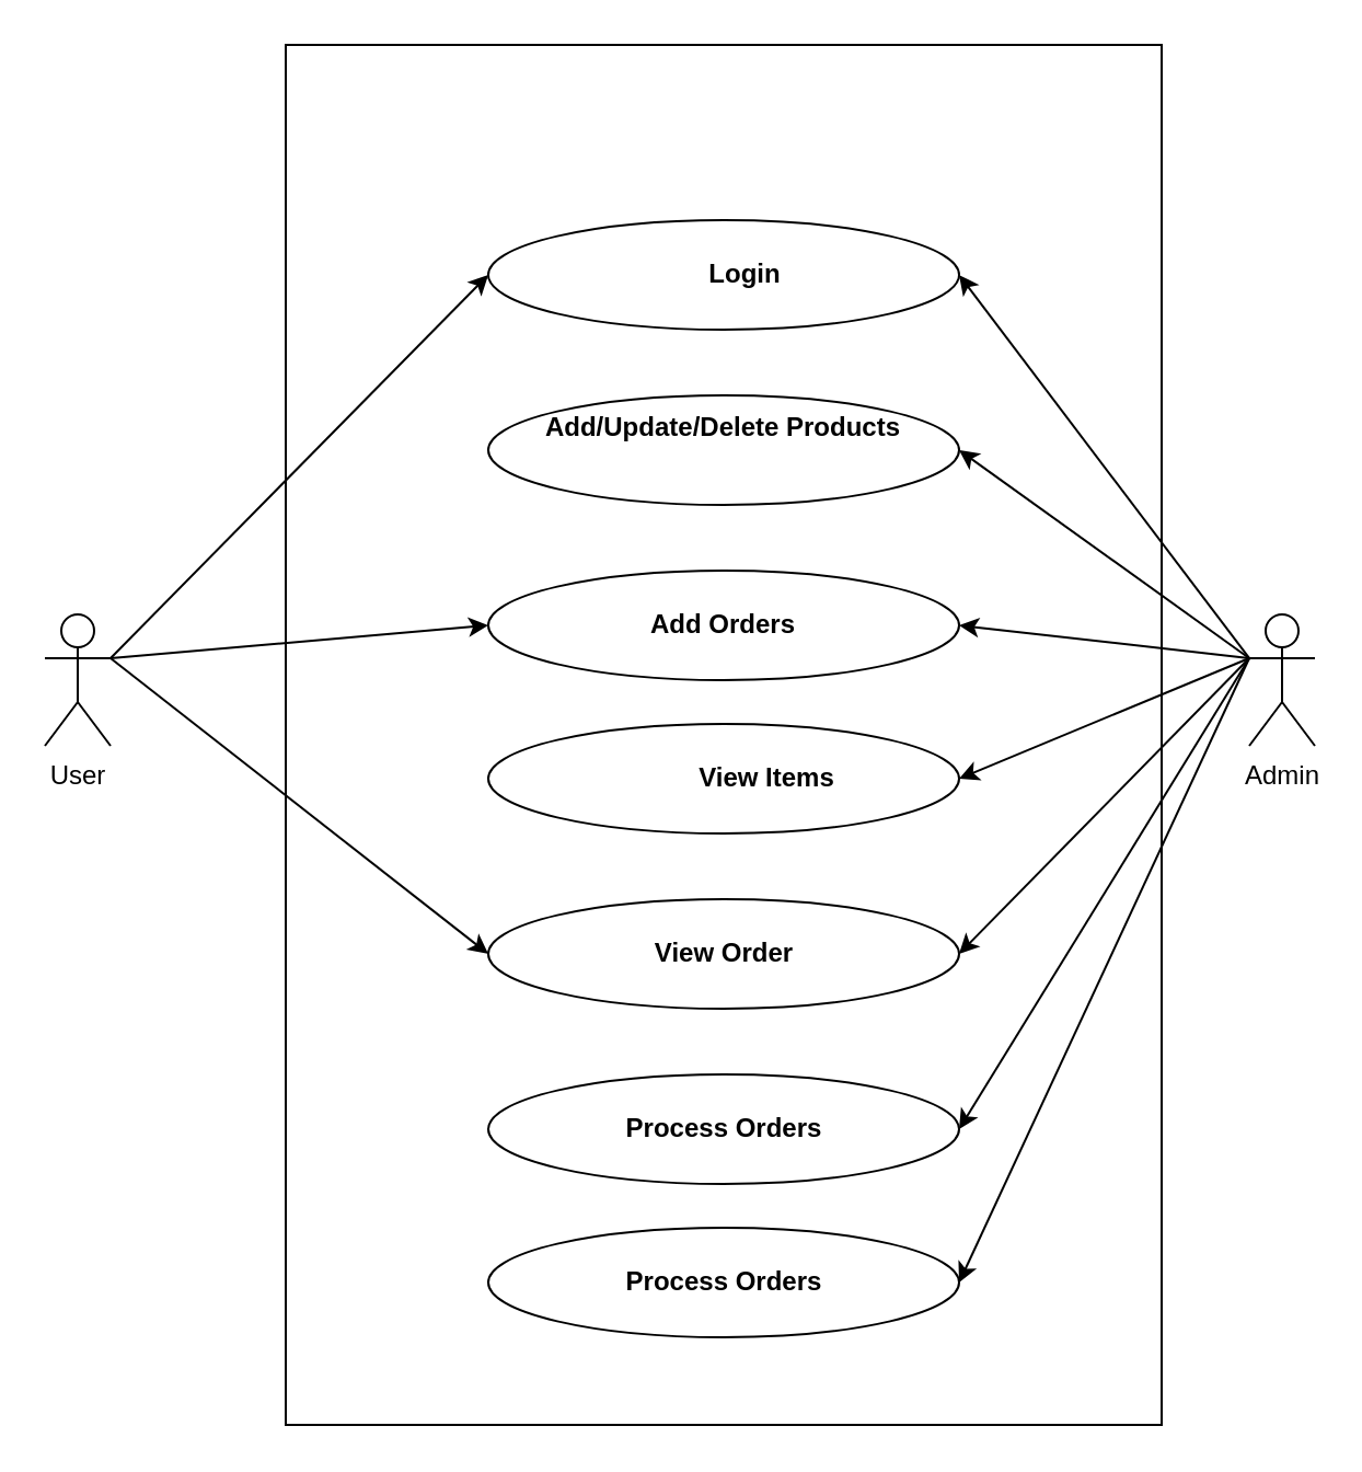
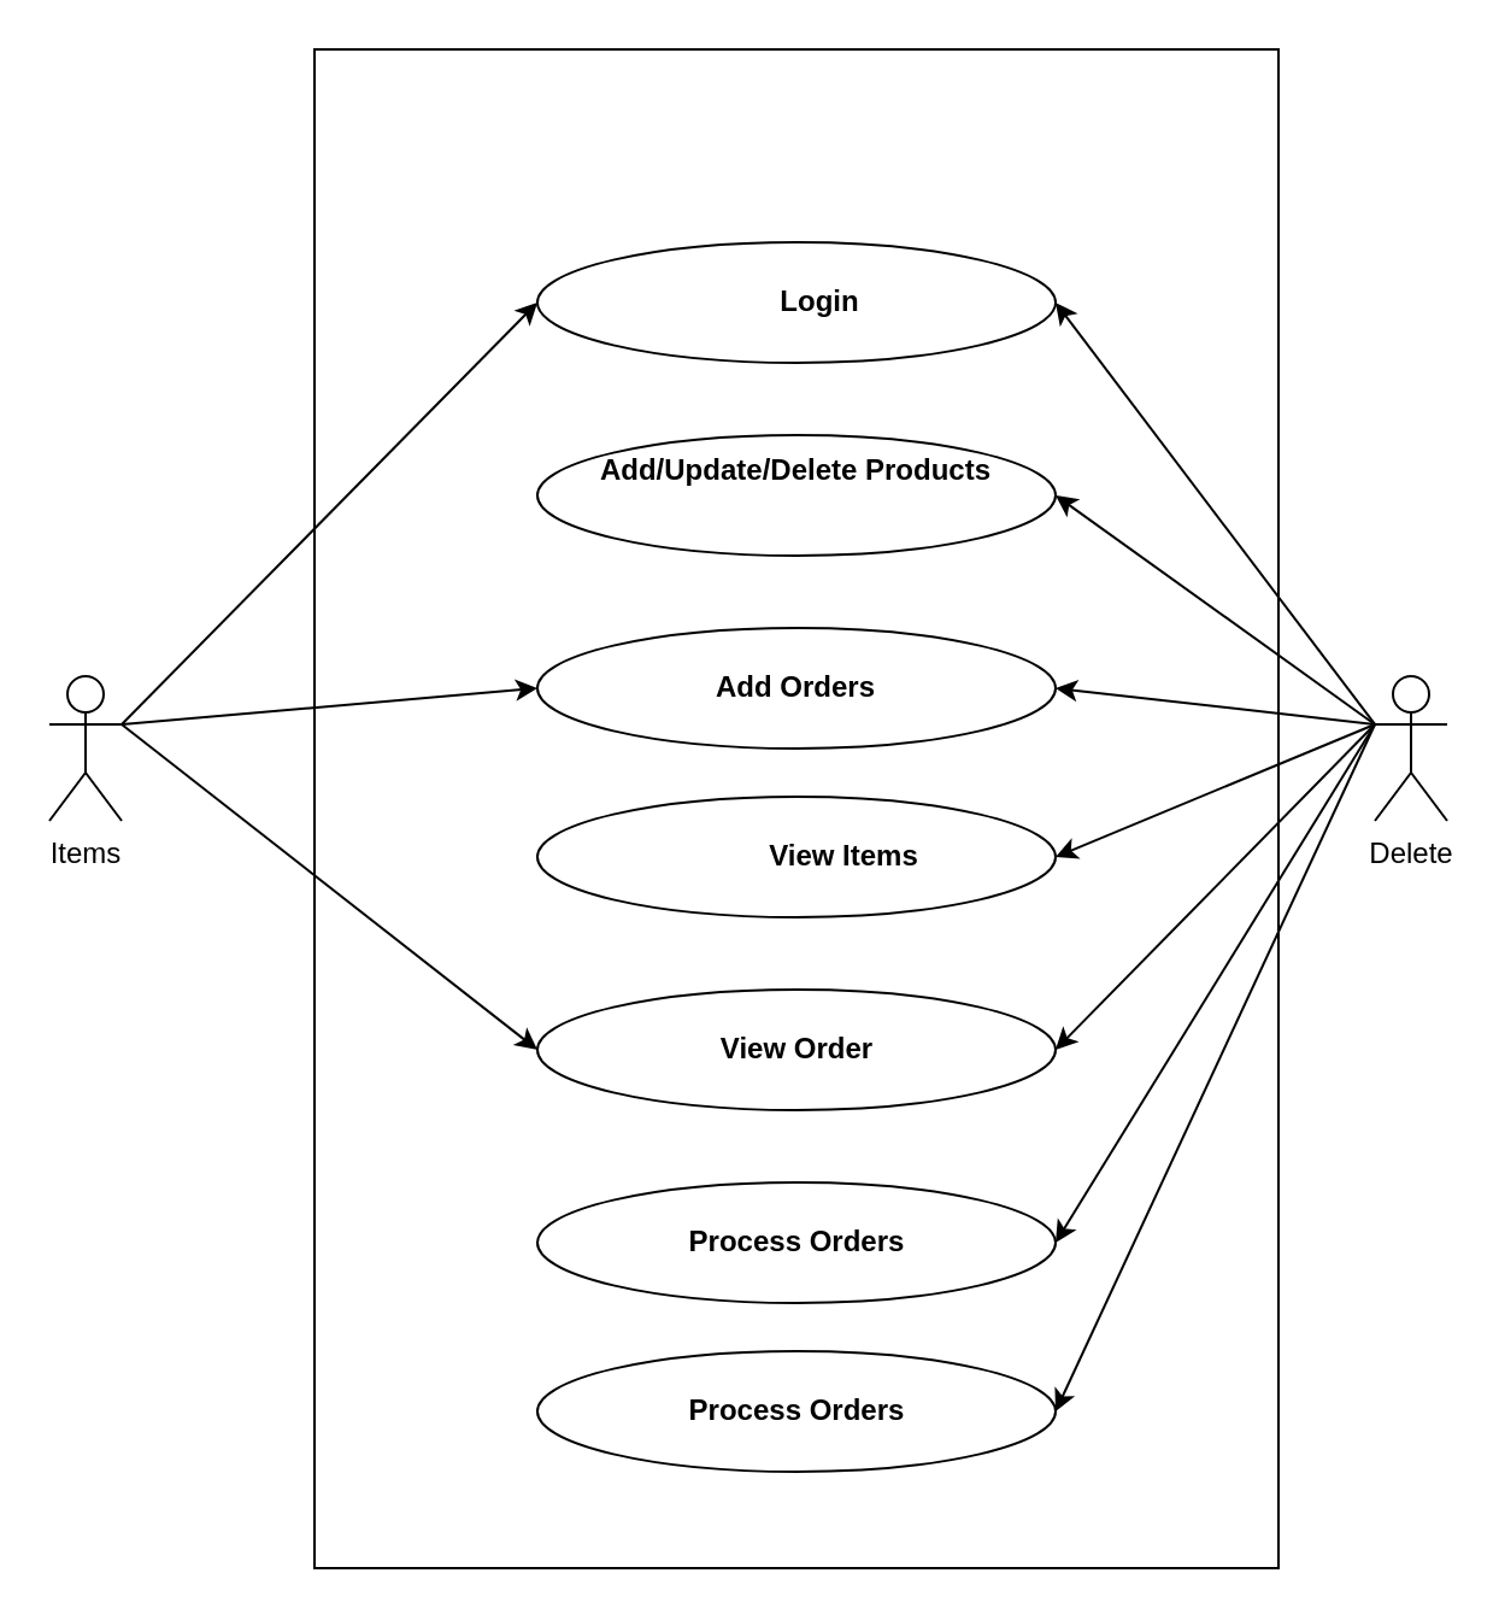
  <mxCell id="0" />
  <mxCell id="1" parent="0" />
  <mxCell id="2" value="" style="rounded=0;whiteSpace=wrap;html=1;" vertex="1" parent="1"><mxGeometry x="130" y="20" width="400" height="630" as="geometry" /></mxCell>
- <mxCell id="3" value="User" style="shape=umlActor;verticalLabelPosition=bottom;verticalAlign=top;html=1;outlineConnect=0;" vertex="1" parent="1"><mxGeometry x="20" y="280" width="30" height="60" as="geometry" /></mxCell>
- <mxCell id="4" value="Admin" style="shape=umlActor;verticalLabelPosition=bottom;verticalAlign=top;html=1;outlineConnect=0;" vertex="1" parent="1"><mxGeometry x="570" y="280" width="30" height="60" as="geometry" /></mxCell>
+ <mxCell id="3" value="Items" style="shape=umlActor;verticalLabelPosition=bottom;verticalAlign=top;html=1;outlineConnect=0;" vertex="1" parent="1"><mxGeometry x="20" y="280" width="30" height="60" as="geometry" /></mxCell>
+ <mxCell id="4" value="Delete" style="shape=umlActor;verticalLabelPosition=bottom;verticalAlign=top;html=1;outlineConnect=0;" vertex="1" parent="1"><mxGeometry x="570" y="280" width="30" height="60" as="geometry" /></mxCell>
  <mxCell id="5" value="" style="ellipse;whiteSpace=wrap;html=1;" vertex="1" parent="1"><mxGeometry x="222.5" y="100" width="215" height="50" as="geometry" /></mxCell>
  <mxCell id="6" value="&lt;b&gt;Login&lt;/b&gt;" style="text;html=1;strokeColor=none;fillColor=none;align=center;verticalAlign=middle;whiteSpace=wrap;rounded=0;" vertex="1" parent="1"><mxGeometry x="320" y="115" width="40" height="20" as="geometry" /></mxCell>
  <mxCell id="7" value="" style="endArrow=classic;html=1;exitX=1;exitY=0.333;exitDx=0;exitDy=0;exitPerimeter=0;entryX=0;entryY=0.5;entryDx=0;entryDy=0;" edge="1" parent="1" source="3" target="5"><mxGeometry width="50" height="50" relative="1" as="geometry"><mxPoint x="60" y="280" as="sourcePoint" /><mxPoint x="110" y="230" as="targetPoint" /></mxGeometry></mxCell>
  <mxCell id="8" value="" style="endArrow=classic;html=1;entryX=1;entryY=0.5;entryDx=0;entryDy=0;exitX=0;exitY=0.333;exitDx=0;exitDy=0;exitPerimeter=0;" edge="1" parent="1" source="4" target="5"><mxGeometry width="50" height="50" relative="1" as="geometry"><mxPoint x="620" y="410" as="sourcePoint" /><mxPoint x="670" y="360" as="targetPoint" /></mxGeometry></mxCell>
  <mxCell id="9" value="" style="ellipse;whiteSpace=wrap;html=1;" vertex="1" parent="1"><mxGeometry x="222.5" y="180" width="215" height="50" as="geometry" /></mxCell>
  <mxCell id="10" value="&lt;b&gt;Add/Update/Delete Products&lt;/b&gt;" style="text;html=1;strokeColor=none;fillColor=none;align=center;verticalAlign=middle;whiteSpace=wrap;rounded=0;" vertex="1" parent="1"><mxGeometry x="245" y="185" width="170" height="20" as="geometry" /></mxCell>
  <mxCell id="11" value="" style="ellipse;whiteSpace=wrap;html=1;" vertex="1" parent="1"><mxGeometry x="222.5" y="260" width="215" height="50" as="geometry" /></mxCell>
  <mxCell id="12" value="&lt;b&gt;Add Orders&lt;/b&gt;" style="text;html=1;strokeColor=none;fillColor=none;align=center;verticalAlign=middle;whiteSpace=wrap;rounded=0;" vertex="1" parent="1"><mxGeometry x="285" y="272.5" width="90" height="25" as="geometry" /></mxCell>
  <mxCell id="13" value="" style="ellipse;whiteSpace=wrap;html=1;" vertex="1" parent="1"><mxGeometry x="222.5" y="330" width="215" height="50" as="geometry" /></mxCell>
  <mxCell id="14" value="&lt;b&gt;View Items&lt;/b&gt;" style="text;html=1;strokeColor=none;fillColor=none;align=center;verticalAlign=middle;whiteSpace=wrap;rounded=0;" vertex="1" parent="1"><mxGeometry x="305" y="342.5" width="90" height="25" as="geometry" /></mxCell>
  <mxCell id="15" value="" style="ellipse;whiteSpace=wrap;html=1;" vertex="1" parent="1"><mxGeometry x="222.5" y="410" width="215" height="50" as="geometry" /></mxCell>
  <mxCell id="16" value="&lt;b&gt;View Order&lt;/b&gt;" style="text;html=1;strokeColor=none;fillColor=none;align=center;verticalAlign=middle;whiteSpace=wrap;rounded=0;" vertex="1" parent="1"><mxGeometry x="267.5" y="422.5" width="125" height="25" as="geometry" /></mxCell>
  <mxCell id="17" value="" style="ellipse;whiteSpace=wrap;html=1;" vertex="1" parent="1"><mxGeometry x="222.5" y="490" width="215" height="50" as="geometry" /></mxCell>
  <mxCell id="18" value="&lt;b&gt;Process Orders&lt;/b&gt;" style="text;html=1;strokeColor=none;fillColor=none;align=center;verticalAlign=middle;whiteSpace=wrap;rounded=0;" vertex="1" parent="1"><mxGeometry x="267.5" y="502.5" width="125" height="25" as="geometry" /></mxCell>
  <mxCell id="19" value="" style="endArrow=classic;html=1;entryX=1;entryY=0.5;entryDx=0;entryDy=0;exitX=0;exitY=0.333;exitDx=0;exitDy=0;exitPerimeter=0;" edge="1" parent="1" source="4" target="9"><mxGeometry width="50" height="50" relative="1" as="geometry"><mxPoint x="620" y="510" as="sourcePoint" /><mxPoint x="670" y="460" as="targetPoint" /></mxGeometry></mxCell>
  <mxCell id="20" value="" style="endArrow=classic;html=1;entryX=1;entryY=0.5;entryDx=0;entryDy=0;" edge="1" parent="1" target="11"><mxGeometry width="50" height="50" relative="1" as="geometry"><mxPoint x="570" y="300" as="sourcePoint" /><mxPoint x="710" y="450" as="targetPoint" /></mxGeometry></mxCell>
  <mxCell id="21" value="" style="endArrow=classic;html=1;entryX=1;entryY=0.5;entryDx=0;entryDy=0;" edge="1" parent="1" target="17"><mxGeometry width="50" height="50" relative="1" as="geometry"><mxPoint x="570" y="300" as="sourcePoint" /><mxPoint x="650" y="480" as="targetPoint" /></mxGeometry></mxCell>
  <mxCell id="22" value="" style="endArrow=classic;html=1;entryX=1;entryY=0.5;entryDx=0;entryDy=0;" edge="1" parent="1" target="15"><mxGeometry width="50" height="50" relative="1" as="geometry"><mxPoint x="570" y="300" as="sourcePoint" /><mxPoint x="760" y="470" as="targetPoint" /></mxGeometry></mxCell>
  <mxCell id="23" value="" style="endArrow=classic;html=1;entryX=0;entryY=0.5;entryDx=0;entryDy=0;" edge="1" parent="1" target="15"><mxGeometry width="50" height="50" relative="1" as="geometry"><mxPoint x="50" y="300" as="sourcePoint" /><mxPoint x="80" y="410" as="targetPoint" /></mxGeometry></mxCell>
  <mxCell id="24" value="" style="endArrow=classic;html=1;entryX=1;entryY=0.5;entryDx=0;entryDy=0;exitX=0;exitY=0.333;exitDx=0;exitDy=0;exitPerimeter=0;" edge="1" parent="1" source="4" target="13"><mxGeometry width="50" height="50" relative="1" as="geometry"><mxPoint x="660" y="470" as="sourcePoint" /><mxPoint x="710" y="420" as="targetPoint" /></mxGeometry></mxCell>
  <mxCell id="25" value="" style="ellipse;whiteSpace=wrap;html=1;" vertex="1" parent="1"><mxGeometry x="222.5" y="560" width="215" height="50" as="geometry" /></mxCell>
  <mxCell id="26" value="&lt;b&gt;Process Orders&lt;/b&gt;" style="text;html=1;strokeColor=none;fillColor=none;align=center;verticalAlign=middle;whiteSpace=wrap;rounded=0;" vertex="1" parent="1"><mxGeometry x="267.5" y="572.5" width="125" height="25" as="geometry" /></mxCell>
  <mxCell id="27" value="" style="endArrow=classic;html=1;entryX=0;entryY=0.5;entryDx=0;entryDy=0;" edge="1" parent="1" target="11"><mxGeometry width="50" height="50" relative="1" as="geometry"><mxPoint x="50" y="300" as="sourcePoint" /><mxPoint x="80" y="460" as="targetPoint" /></mxGeometry></mxCell>
  <mxCell id="28" value="" style="endArrow=classic;html=1;entryX=1;entryY=0.5;entryDx=0;entryDy=0;" edge="1" parent="1" target="25"><mxGeometry width="50" height="50" relative="1" as="geometry"><mxPoint x="570" y="300" as="sourcePoint" /><mxPoint x="610" y="520" as="targetPoint" /></mxGeometry></mxCell>
